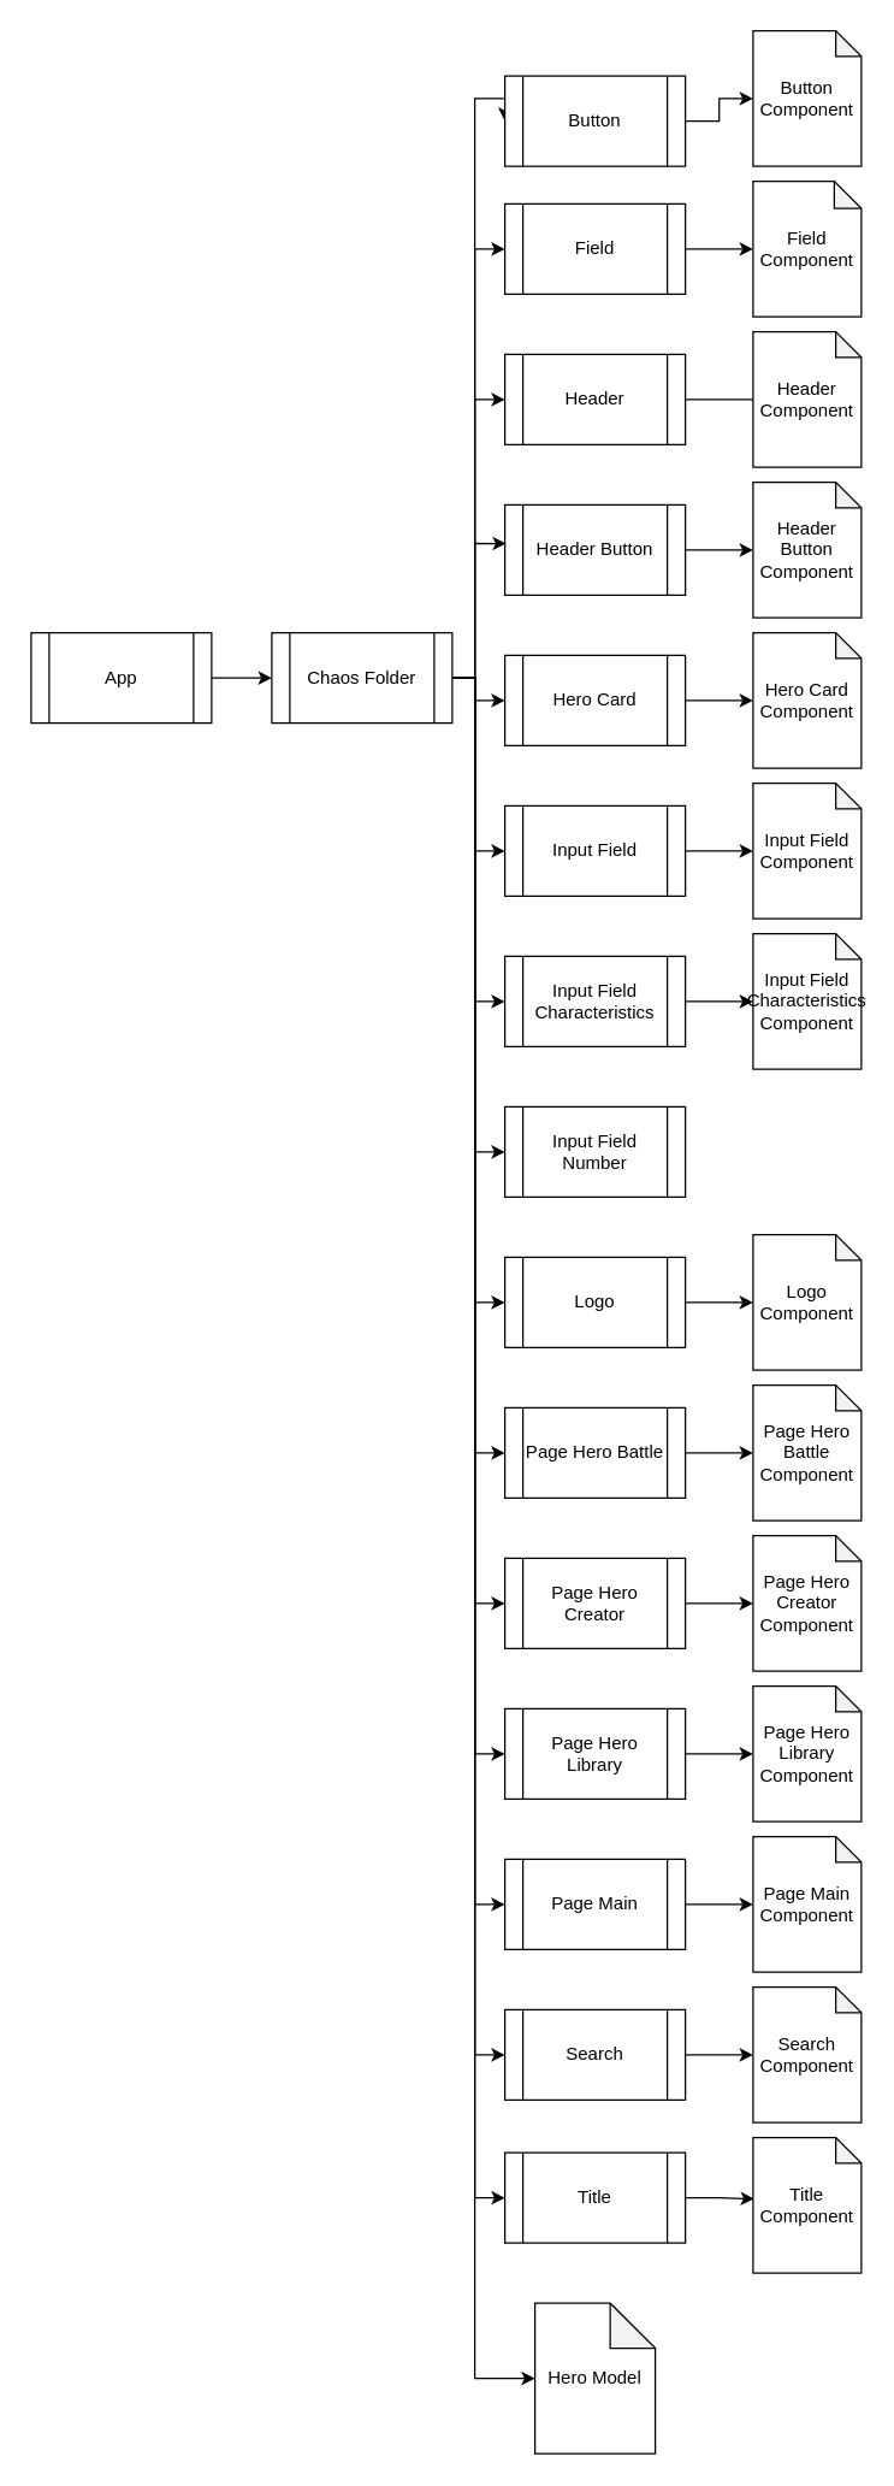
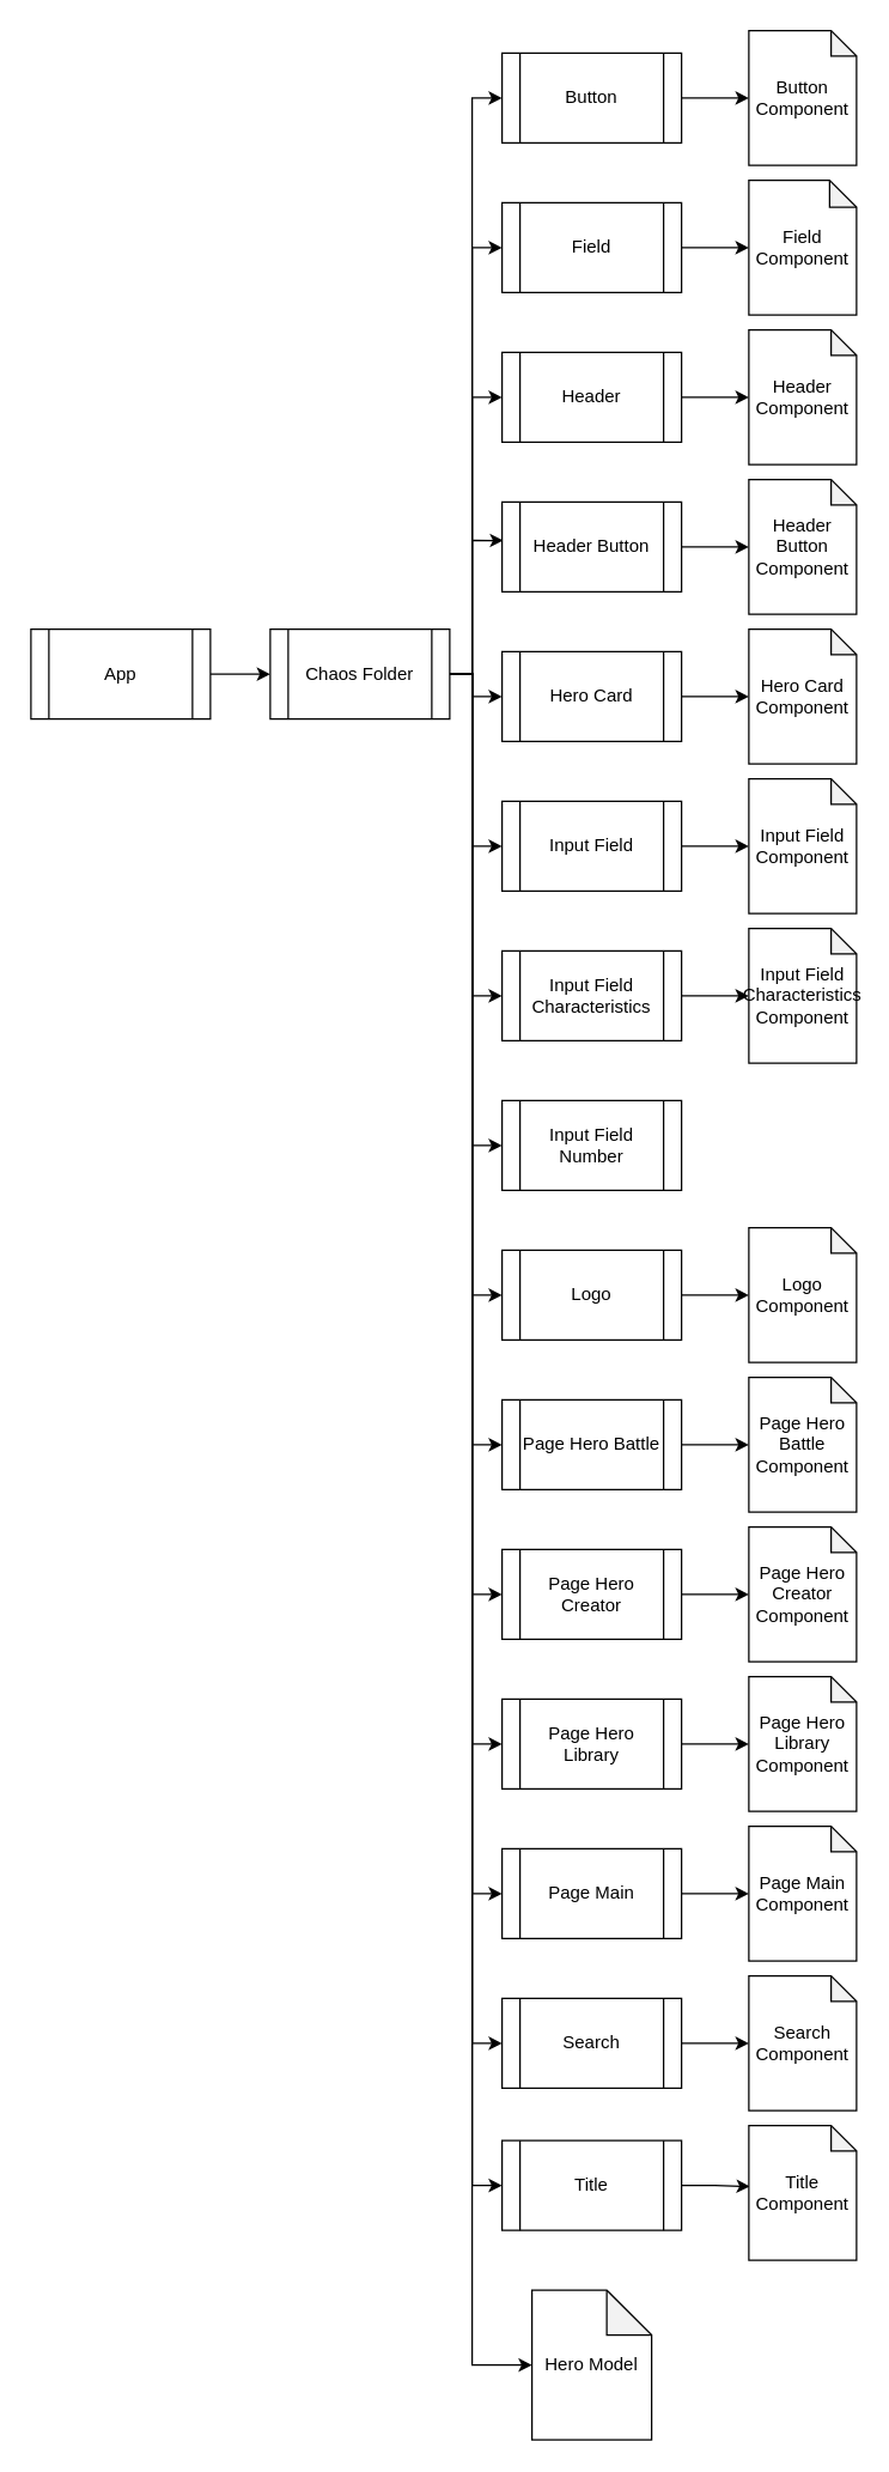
  <mxCell id="0" />
  <mxCell id="1" parent="0" />
  <mxCell id="2" value="Hero Model" style="shape=note;whiteSpace=wrap;html=1;backgroundOutline=1;darkOpacity=0.05;" vertex="1" parent="1"><mxGeometry x="355" y="1530" width="80" height="100" as="geometry" /></mxCell>
  <mxCell id="3" style="edgeStyle=orthogonalEdgeStyle;rounded=0;orthogonalLoop=1;jettySize=auto;html=1;exitX=1;exitY=0.5;exitDx=0;exitDy=0;entryX=0;entryY=0.5;entryDx=0;entryDy=0;" edge="1" parent="1" source="4" target="21"><mxGeometry relative="1" as="geometry" /></mxCell>
  <mxCell id="4" value="App" style="shape=process;whiteSpace=wrap;html=1;backgroundOutline=1;" vertex="1" parent="1"><mxGeometry x="20" y="420" width="120" height="60" as="geometry" /></mxCell>
  <mxCell id="5" style="edgeStyle=orthogonalEdgeStyle;rounded=0;orthogonalLoop=1;jettySize=auto;html=1;exitX=1;exitY=0.5;exitDx=0;exitDy=0;entryX=0;entryY=0.5;entryDx=0;entryDy=0;" edge="1" parent="1" source="21" target="23"><mxGeometry relative="1" as="geometry"><Array as="points"><mxPoint x="315" y="450" /><mxPoint x="315" y="65" /></Array></mxGeometry></mxCell>
  <mxCell id="6" style="edgeStyle=orthogonalEdgeStyle;rounded=0;orthogonalLoop=1;jettySize=auto;html=1;exitX=1;exitY=0.5;exitDx=0;exitDy=0;entryX=0;entryY=0.5;entryDx=0;entryDy=0;" edge="1" parent="1" source="21" target="25"><mxGeometry relative="1" as="geometry"><Array as="points"><mxPoint x="315" y="450" /><mxPoint x="315" y="165" /></Array></mxGeometry></mxCell>
  <mxCell id="7" style="edgeStyle=orthogonalEdgeStyle;rounded=0;orthogonalLoop=1;jettySize=auto;html=1;exitX=1;exitY=0.5;exitDx=0;exitDy=0;entryX=0;entryY=0.5;entryDx=0;entryDy=0;" edge="1" parent="1" source="21" target="27"><mxGeometry relative="1" as="geometry"><Array as="points"><mxPoint x="315" y="450" /><mxPoint x="315" y="265" /></Array></mxGeometry></mxCell>
  <mxCell id="8" style="edgeStyle=orthogonalEdgeStyle;rounded=0;orthogonalLoop=1;jettySize=auto;html=1;exitX=1;exitY=0.5;exitDx=0;exitDy=0;entryX=0.007;entryY=0.429;entryDx=0;entryDy=0;entryPerimeter=0;" edge="1" parent="1" source="21" target="29"><mxGeometry relative="1" as="geometry"><Array as="points"><mxPoint x="315" y="450" /><mxPoint x="315" y="361" /></Array></mxGeometry></mxCell>
  <mxCell id="9" style="edgeStyle=orthogonalEdgeStyle;rounded=0;orthogonalLoop=1;jettySize=auto;html=1;exitX=1;exitY=0.5;exitDx=0;exitDy=0;" edge="1" parent="1" source="21" target="31"><mxGeometry relative="1" as="geometry"><Array as="points"><mxPoint x="315" y="450" /><mxPoint x="315" y="465" /></Array></mxGeometry></mxCell>
  <mxCell id="10" style="edgeStyle=orthogonalEdgeStyle;rounded=0;orthogonalLoop=1;jettySize=auto;html=1;exitX=1;exitY=0.5;exitDx=0;exitDy=0;entryX=0;entryY=0.5;entryDx=0;entryDy=0;" edge="1" parent="1" source="21" target="33"><mxGeometry relative="1" as="geometry"><Array as="points"><mxPoint x="315" y="450" /><mxPoint x="315" y="565" /></Array></mxGeometry></mxCell>
  <mxCell id="11" style="edgeStyle=orthogonalEdgeStyle;rounded=0;orthogonalLoop=1;jettySize=auto;html=1;exitX=1;exitY=0.5;exitDx=0;exitDy=0;entryX=0;entryY=0.5;entryDx=0;entryDy=0;" edge="1" parent="1" source="21" target="35"><mxGeometry relative="1" as="geometry"><Array as="points"><mxPoint x="315" y="450" /><mxPoint x="315" y="665" /></Array></mxGeometry></mxCell>
  <mxCell id="12" style="edgeStyle=orthogonalEdgeStyle;rounded=0;orthogonalLoop=1;jettySize=auto;html=1;exitX=1;exitY=0.5;exitDx=0;exitDy=0;entryX=0;entryY=0.5;entryDx=0;entryDy=0;" edge="1" parent="1" source="21" target="36"><mxGeometry relative="1" as="geometry"><Array as="points"><mxPoint x="315" y="450" /><mxPoint x="315" y="765" /></Array></mxGeometry></mxCell>
  <mxCell id="13" style="edgeStyle=orthogonalEdgeStyle;rounded=0;orthogonalLoop=1;jettySize=auto;html=1;exitX=1;exitY=0.5;exitDx=0;exitDy=0;entryX=0;entryY=0.5;entryDx=0;entryDy=0;" edge="1" parent="1" source="21" target="38"><mxGeometry relative="1" as="geometry"><Array as="points"><mxPoint x="315" y="450" /><mxPoint x="315" y="865" /></Array></mxGeometry></mxCell>
  <mxCell id="14" style="edgeStyle=orthogonalEdgeStyle;rounded=0;orthogonalLoop=1;jettySize=auto;html=1;exitX=1;exitY=0.5;exitDx=0;exitDy=0;entryX=0;entryY=0.5;entryDx=0;entryDy=0;" edge="1" parent="1" source="21" target="40"><mxGeometry relative="1" as="geometry"><Array as="points"><mxPoint x="315" y="450" /><mxPoint x="315" y="965" /></Array></mxGeometry></mxCell>
  <mxCell id="15" style="edgeStyle=orthogonalEdgeStyle;rounded=0;orthogonalLoop=1;jettySize=auto;html=1;exitX=1;exitY=0.5;exitDx=0;exitDy=0;entryX=0;entryY=0.5;entryDx=0;entryDy=0;" edge="1" parent="1" source="21" target="42"><mxGeometry relative="1" as="geometry"><Array as="points"><mxPoint x="315" y="450" /><mxPoint x="315" y="1065" /></Array></mxGeometry></mxCell>
  <mxCell id="16" style="edgeStyle=orthogonalEdgeStyle;rounded=0;orthogonalLoop=1;jettySize=auto;html=1;exitX=1;exitY=0.5;exitDx=0;exitDy=0;entryX=0;entryY=0.5;entryDx=0;entryDy=0;" edge="1" parent="1" source="21" target="44"><mxGeometry relative="1" as="geometry"><Array as="points"><mxPoint x="315" y="450" /><mxPoint x="315" y="1165" /></Array></mxGeometry></mxCell>
  <mxCell id="17" style="edgeStyle=orthogonalEdgeStyle;rounded=0;orthogonalLoop=1;jettySize=auto;html=1;exitX=1;exitY=0.5;exitDx=0;exitDy=0;entryX=0;entryY=0.5;entryDx=0;entryDy=0;" edge="1" parent="1" source="21" target="46"><mxGeometry relative="1" as="geometry"><Array as="points"><mxPoint x="315" y="450" /><mxPoint x="315" y="1265" /></Array></mxGeometry></mxCell>
  <mxCell id="18" style="edgeStyle=orthogonalEdgeStyle;rounded=0;orthogonalLoop=1;jettySize=auto;html=1;exitX=1;exitY=0.5;exitDx=0;exitDy=0;entryX=0;entryY=0.5;entryDx=0;entryDy=0;" edge="1" parent="1" source="21" target="48"><mxGeometry relative="1" as="geometry"><Array as="points"><mxPoint x="315" y="450" /><mxPoint x="315" y="1365" /></Array></mxGeometry></mxCell>
  <mxCell id="19" style="edgeStyle=orthogonalEdgeStyle;rounded=0;orthogonalLoop=1;jettySize=auto;html=1;exitX=1;exitY=0.5;exitDx=0;exitDy=0;entryX=0;entryY=0.5;entryDx=0;entryDy=0;" edge="1" parent="1" source="21" target="50"><mxGeometry relative="1" as="geometry"><Array as="points"><mxPoint x="315" y="450" /><mxPoint x="315" y="1460" /></Array></mxGeometry></mxCell>
  <mxCell id="20" style="edgeStyle=orthogonalEdgeStyle;rounded=0;orthogonalLoop=1;jettySize=auto;html=1;exitX=1;exitY=0.5;exitDx=0;exitDy=0;entryX=0;entryY=0.5;entryDx=0;entryDy=0;entryPerimeter=0;" edge="1" parent="1" source="21" target="2"><mxGeometry relative="1" as="geometry"><Array as="points"><mxPoint x="315" y="450" /><mxPoint x="315" y="1580" /></Array></mxGeometry></mxCell>
  <mxCell id="21" value="Chaos Folder" style="shape=process;whiteSpace=wrap;html=1;backgroundOutline=1;" vertex="1" parent="1"><mxGeometry x="180" y="420" width="120" height="60" as="geometry" /></mxCell>
  <mxCell id="22" style="edgeStyle=orthogonalEdgeStyle;rounded=0;orthogonalLoop=1;jettySize=auto;html=1;exitX=1;exitY=0.5;exitDx=0;exitDy=0;entryX=0;entryY=0.5;entryDx=0;entryDy=0;entryPerimeter=0;" edge="1" parent="1" source="23" target="51"><mxGeometry relative="1" as="geometry" /></mxCell>
- <mxCell id="23" value="Button" style="shape=process;whiteSpace=wrap;html=1;backgroundOutline=1;" vertex="1" parent="1"><mxGeometry x="335" y="50" width="120" height="60" as="geometry" /></mxCell>
+ <mxCell id="23" value="Button" style="shape=process;whiteSpace=wrap;html=1;backgroundOutline=1;" vertex="1" parent="1"><mxGeometry x="335" y="35" width="120" height="60" as="geometry" /></mxCell>
  <mxCell id="24" style="edgeStyle=orthogonalEdgeStyle;rounded=0;orthogonalLoop=1;jettySize=auto;html=1;exitX=1;exitY=0.5;exitDx=0;exitDy=0;entryX=0;entryY=0.5;entryDx=0;entryDy=0;entryPerimeter=0;" edge="1" parent="1" source="25" target="52"><mxGeometry relative="1" as="geometry" /></mxCell>
  <mxCell id="25" value="Field" style="shape=process;whiteSpace=wrap;html=1;backgroundOutline=1;" vertex="1" parent="1"><mxGeometry x="335" y="135" width="120" height="60" as="geometry" /></mxCell>
- <mxCell id="26" style="edgeStyle=orthogonalEdgeStyle;rounded=0;orthogonalLoop=1;jettySize=auto;html=1;exitX=1;exitY=0.5;exitDx=0;exitDy=0;entryX=0;entryY=0.5;entryDx=0;entryDy=0;entryPerimeter=0;endArrow=none;" edge="1" parent="1" source="27" target="53"><mxGeometry relative="1" as="geometry" /></mxCell>
+ <mxCell id="26" style="edgeStyle=orthogonalEdgeStyle;rounded=0;orthogonalLoop=1;jettySize=auto;html=1;exitX=1;exitY=0.5;exitDx=0;exitDy=0;entryX=0;entryY=0.5;entryDx=0;entryDy=0;entryPerimeter=0;" edge="1" parent="1" source="27" target="53"><mxGeometry relative="1" as="geometry" /></mxCell>
  <mxCell id="27" value="Header" style="shape=process;whiteSpace=wrap;html=1;backgroundOutline=1;" vertex="1" parent="1"><mxGeometry x="335" y="235" width="120" height="60" as="geometry" /></mxCell>
  <mxCell id="28" style="edgeStyle=orthogonalEdgeStyle;rounded=0;orthogonalLoop=1;jettySize=auto;html=1;exitX=1;exitY=0.5;exitDx=0;exitDy=0;entryX=0;entryY=0.5;entryDx=0;entryDy=0;entryPerimeter=0;" edge="1" parent="1" source="29" target="54"><mxGeometry relative="1" as="geometry" /></mxCell>
  <mxCell id="29" value="Header Button" style="shape=process;whiteSpace=wrap;html=1;backgroundOutline=1;" vertex="1" parent="1"><mxGeometry x="335" y="335" width="120" height="60" as="geometry" /></mxCell>
  <mxCell id="30" style="edgeStyle=orthogonalEdgeStyle;rounded=0;orthogonalLoop=1;jettySize=auto;html=1;exitX=1;exitY=0.5;exitDx=0;exitDy=0;entryX=0;entryY=0.5;entryDx=0;entryDy=0;entryPerimeter=0;" edge="1" parent="1" source="31" target="55"><mxGeometry relative="1" as="geometry" /></mxCell>
  <mxCell id="31" value="Hero Card" style="shape=process;whiteSpace=wrap;html=1;backgroundOutline=1;" vertex="1" parent="1"><mxGeometry x="335" y="435" width="120" height="60" as="geometry" /></mxCell>
  <mxCell id="32" style="edgeStyle=orthogonalEdgeStyle;rounded=0;orthogonalLoop=1;jettySize=auto;html=1;exitX=1;exitY=0.5;exitDx=0;exitDy=0;entryX=0;entryY=0.5;entryDx=0;entryDy=0;entryPerimeter=0;" edge="1" parent="1" source="33" target="56"><mxGeometry relative="1" as="geometry" /></mxCell>
  <mxCell id="33" value="Input Field" style="shape=process;whiteSpace=wrap;html=1;backgroundOutline=1;" vertex="1" parent="1"><mxGeometry x="335" y="535" width="120" height="60" as="geometry" /></mxCell>
  <mxCell id="34" style="edgeStyle=orthogonalEdgeStyle;rounded=0;orthogonalLoop=1;jettySize=auto;html=1;exitX=1;exitY=0.5;exitDx=0;exitDy=0;entryX=0;entryY=0.5;entryDx=0;entryDy=0;entryPerimeter=0;" edge="1" parent="1" source="35" target="57"><mxGeometry relative="1" as="geometry" /></mxCell>
  <mxCell id="35" value="Input Field Characteristics" style="shape=process;whiteSpace=wrap;html=1;backgroundOutline=1;" vertex="1" parent="1"><mxGeometry x="335" y="635" width="120" height="60" as="geometry" /></mxCell>
  <mxCell id="36" value="Input Field Number" style="shape=process;whiteSpace=wrap;html=1;backgroundOutline=1;" vertex="1" parent="1"><mxGeometry x="335" y="735" width="120" height="60" as="geometry" /></mxCell>
  <mxCell id="37" style="edgeStyle=orthogonalEdgeStyle;rounded=0;orthogonalLoop=1;jettySize=auto;html=1;exitX=1;exitY=0.5;exitDx=0;exitDy=0;entryX=0;entryY=0.5;entryDx=0;entryDy=0;entryPerimeter=0;" edge="1" parent="1" source="38" target="58"><mxGeometry relative="1" as="geometry" /></mxCell>
  <mxCell id="38" value="Logo" style="shape=process;whiteSpace=wrap;html=1;backgroundOutline=1;" vertex="1" parent="1"><mxGeometry x="335" y="835" width="120" height="60" as="geometry" /></mxCell>
  <mxCell id="39" style="edgeStyle=orthogonalEdgeStyle;rounded=0;orthogonalLoop=1;jettySize=auto;html=1;exitX=1;exitY=0.5;exitDx=0;exitDy=0;entryX=0;entryY=0.5;entryDx=0;entryDy=0;entryPerimeter=0;" edge="1" parent="1" source="40" target="59"><mxGeometry relative="1" as="geometry" /></mxCell>
  <mxCell id="40" value="Page Hero Battle" style="shape=process;whiteSpace=wrap;html=1;backgroundOutline=1;" vertex="1" parent="1"><mxGeometry x="335" y="935" width="120" height="60" as="geometry" /></mxCell>
  <mxCell id="41" style="edgeStyle=orthogonalEdgeStyle;rounded=0;orthogonalLoop=1;jettySize=auto;html=1;exitX=1;exitY=0.5;exitDx=0;exitDy=0;" edge="1" parent="1" source="42" target="60"><mxGeometry relative="1" as="geometry" /></mxCell>
  <mxCell id="42" value="Page Hero Creator" style="shape=process;whiteSpace=wrap;html=1;backgroundOutline=1;" vertex="1" parent="1"><mxGeometry x="335" y="1035" width="120" height="60" as="geometry" /></mxCell>
  <mxCell id="43" style="edgeStyle=orthogonalEdgeStyle;rounded=0;orthogonalLoop=1;jettySize=auto;html=1;exitX=1;exitY=0.5;exitDx=0;exitDy=0;entryX=0;entryY=0.5;entryDx=0;entryDy=0;entryPerimeter=0;" edge="1" parent="1" source="44" target="61"><mxGeometry relative="1" as="geometry" /></mxCell>
  <mxCell id="44" value="Page Hero Library" style="shape=process;whiteSpace=wrap;html=1;backgroundOutline=1;" vertex="1" parent="1"><mxGeometry x="335" y="1135" width="120" height="60" as="geometry" /></mxCell>
  <mxCell id="45" style="edgeStyle=orthogonalEdgeStyle;rounded=0;orthogonalLoop=1;jettySize=auto;html=1;exitX=1;exitY=0.5;exitDx=0;exitDy=0;entryX=0;entryY=0.5;entryDx=0;entryDy=0;entryPerimeter=0;" edge="1" parent="1" source="46" target="62"><mxGeometry relative="1" as="geometry" /></mxCell>
  <mxCell id="46" value="Page Main" style="shape=process;whiteSpace=wrap;html=1;backgroundOutline=1;" vertex="1" parent="1"><mxGeometry x="335" y="1235" width="120" height="60" as="geometry" /></mxCell>
  <mxCell id="47" style="edgeStyle=orthogonalEdgeStyle;rounded=0;orthogonalLoop=1;jettySize=auto;html=1;exitX=1;exitY=0.5;exitDx=0;exitDy=0;entryX=0;entryY=0.5;entryDx=0;entryDy=0;entryPerimeter=0;" edge="1" parent="1" source="48" target="63"><mxGeometry relative="1" as="geometry" /></mxCell>
  <mxCell id="48" value="Search" style="shape=process;whiteSpace=wrap;html=1;backgroundOutline=1;" vertex="1" parent="1"><mxGeometry x="335" y="1335" width="120" height="60" as="geometry" /></mxCell>
  <mxCell id="49" style="edgeStyle=orthogonalEdgeStyle;rounded=0;orthogonalLoop=1;jettySize=auto;html=1;exitX=1;exitY=0.5;exitDx=0;exitDy=0;entryX=0.01;entryY=0.453;entryDx=0;entryDy=0;entryPerimeter=0;" edge="1" parent="1" source="50" target="64"><mxGeometry relative="1" as="geometry" /></mxCell>
  <mxCell id="50" value="Title" style="shape=process;whiteSpace=wrap;html=1;backgroundOutline=1;" vertex="1" parent="1"><mxGeometry x="335" y="1430" width="120" height="60" as="geometry" /></mxCell>
  <mxCell id="51" value="Button Component" style="shape=note;whiteSpace=wrap;html=1;backgroundOutline=1;darkOpacity=0.05;size=17;" vertex="1" parent="1"><mxGeometry x="500" y="20" width="72" height="90" as="geometry" /></mxCell>
  <mxCell id="52" value="Field Component" style="shape=note;whiteSpace=wrap;html=1;backgroundOutline=1;darkOpacity=0.05;size=18;" vertex="1" parent="1"><mxGeometry x="500" y="120" width="72" height="90" as="geometry" /></mxCell>
  <mxCell id="53" value="Header Component" style="shape=note;whiteSpace=wrap;html=1;backgroundOutline=1;darkOpacity=0.05;size=17;" vertex="1" parent="1"><mxGeometry x="500" width="72" height="90" as="geometry" y="220" /></mxCell>
  <mxCell id="54" value="Header Button Component" style="shape=note;whiteSpace=wrap;html=1;backgroundOutline=1;darkOpacity=0.05;size=17;" vertex="1" parent="1"><mxGeometry x="500" y="320" width="72" height="90" as="geometry" /></mxCell>
  <mxCell id="55" value="Hero Card Component" style="shape=note;whiteSpace=wrap;html=1;backgroundOutline=1;darkOpacity=0.05;size=17;" vertex="1" parent="1"><mxGeometry x="500" y="420" width="72" height="90" as="geometry" /></mxCell>
  <mxCell id="56" value="Input Field Component" style="shape=note;whiteSpace=wrap;html=1;backgroundOutline=1;darkOpacity=0.05;size=17;" vertex="1" parent="1"><mxGeometry x="500" y="520" width="72" height="90" as="geometry" /></mxCell>
  <mxCell id="57" value="Input Field Characteristics Component" style="shape=note;whiteSpace=wrap;html=1;backgroundOutline=1;darkOpacity=0.05;size=17;" vertex="1" parent="1"><mxGeometry x="500" y="620" width="72" height="90" as="geometry" /></mxCell>
  <mxCell id="58" value="Logo Component" style="shape=note;whiteSpace=wrap;html=1;backgroundOutline=1;darkOpacity=0.05;size=17;" vertex="1" parent="1"><mxGeometry x="500" y="820" width="72" height="90" as="geometry" /></mxCell>
  <mxCell id="59" value="Page Hero Battle Component" style="shape=note;whiteSpace=wrap;html=1;backgroundOutline=1;darkOpacity=0.05;size=17;" vertex="1" parent="1"><mxGeometry x="500" y="920" width="72" height="90" as="geometry" /></mxCell>
  <mxCell id="60" value="Page Hero Creator Component" style="shape=note;whiteSpace=wrap;html=1;backgroundOutline=1;darkOpacity=0.05;size=17;" vertex="1" parent="1"><mxGeometry x="500" y="1020" width="72" height="90" as="geometry" /></mxCell>
  <mxCell id="61" value="Page Hero Library Component" style="shape=note;whiteSpace=wrap;html=1;backgroundOutline=1;darkOpacity=0.05;size=17;" vertex="1" parent="1"><mxGeometry x="500" y="1120" width="72" height="90" as="geometry" /></mxCell>
  <mxCell id="62" value="Page Main Component" style="shape=note;whiteSpace=wrap;html=1;backgroundOutline=1;darkOpacity=0.05;size=17;" vertex="1" parent="1"><mxGeometry x="500" y="1220" width="72" height="90" as="geometry" /></mxCell>
  <mxCell id="63" value="Search Component" style="shape=note;whiteSpace=wrap;html=1;backgroundOutline=1;darkOpacity=0.05;size=17;" vertex="1" parent="1"><mxGeometry x="500" y="1320" width="72" height="90" as="geometry" /></mxCell>
  <mxCell id="64" value="Title Component" style="shape=note;whiteSpace=wrap;html=1;backgroundOutline=1;darkOpacity=0.05;size=17;" vertex="1" parent="1"><mxGeometry x="500" y="1420" width="72" height="90" as="geometry" /></mxCell>
